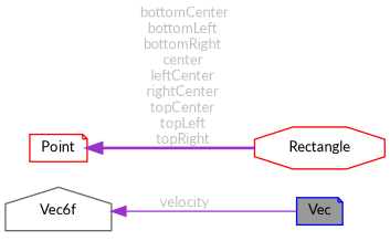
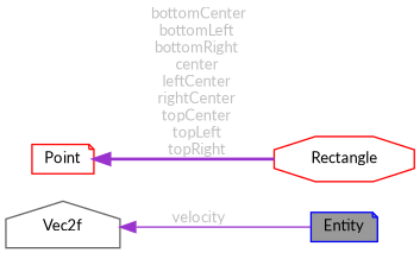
  digraph {
    fontname=Lato
    rankdir=LR
    node [color=red fillcolor=white fontname=Lato fontsize=10 shape=note style=filled]
    edge [color=darkorchid3 dir=back fontcolor=grey fontname=Lato fontsize=10 labelfontname=Helvetica labelfontsize=10]
-   n1 [color=blue fillcolor=grey60 fontcolor=black height=0.2 label=Vec width=0.4]
+   n1 [color=blue fillcolor=grey60 fontcolor=black height=0.2 label=Entity width=0.4]
    n2 [height=0.2 label=Rectangle shape=octagon width=0.4]
    n3 [height=0.2 label=Point width=0.4]
-   n4 [color=gray40 height=0.2 label=Vec6f shape=house width=0.4]
+   n4 [color=gray40 height=0.2 label=Vec2f shape=house width=0.4]
    n3 -> n2 [label=" bottomCenter\nbottomLeft\nbottomRight\ncenter\nleftCenter\nrightCenter\ntopCenter\ntopLeft\ntopRight" style=bold]
    n4 -> n1 [label=" velocity" style=solid]
  }
